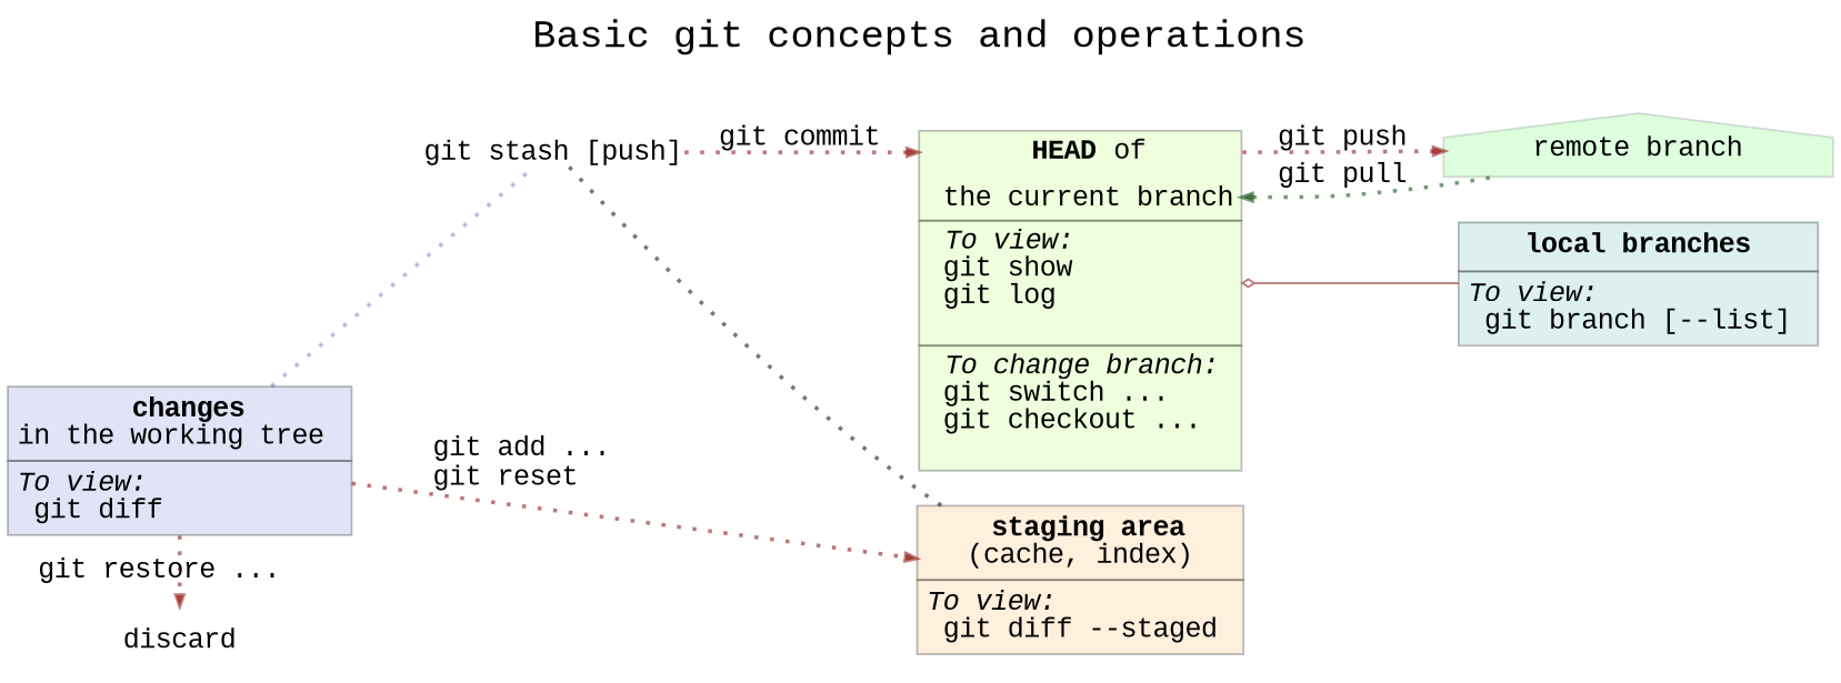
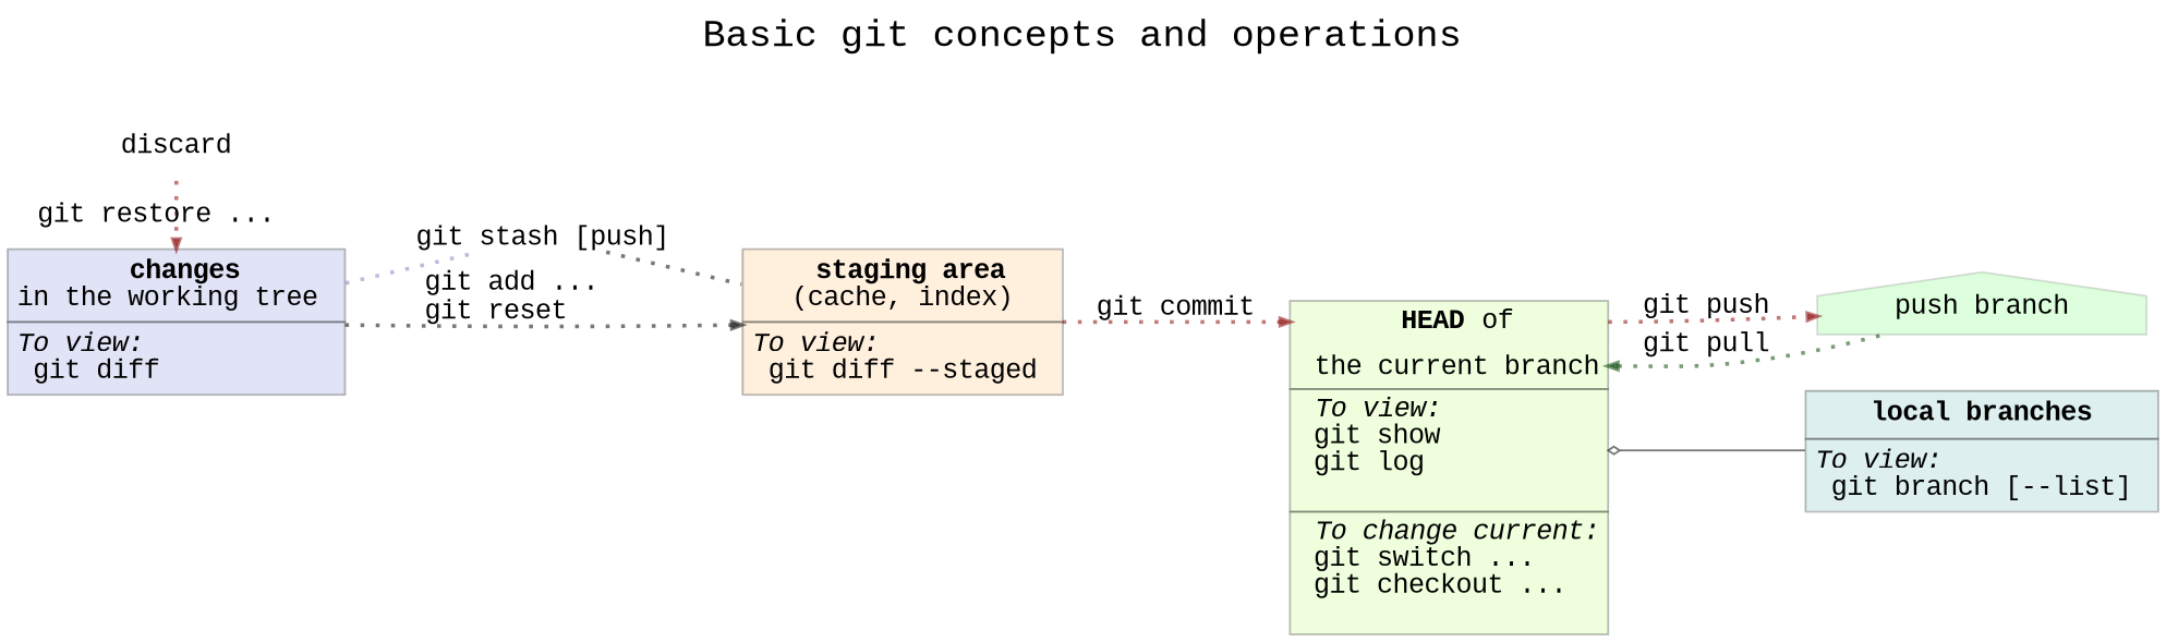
  digraph {
    fontname="Liberation Mono"
    fontsize=20
    label="Basic git concepts and operations\n\n"
    labelloc=t
    newrank=true
    rankdir=LR
    node [fontname="Liberation Mono" pencolor="#00000044" shape=plain style=filled]
    edge [arrowsize=0.5 color="#88000088" fontname="Liberation Mono" labeldistance=3 labelfontcolor="#00000080" penwidth=2 style=dotted]
    n1 [color="#1430ba21" label=<<table border="0" cellborder="1" cellspacing="0" cellpadding="4"> 			<tr> <td> <b>changes</b><br/>in the working tree </td> </tr> 			<tr> <td align="left"><i>To view: </i><br align="left"/> 			git diff 			<br align="left"/></td> </tr> 		</table>>]
    n2 [color="#00008844" label="git stash [push]" style=""]
    n3 [fillcolor="#ff880022" label=<<table border="0" cellborder="1" cellspacing="0" cellpadding="4"> 			<tr> <td> <b>staging area</b><br/>(cache, index)</td> </tr> 			<tr> <td align="left"><i>To view: </i><br align="left"/> 			git diff --staged 			<br align="left"/></td> </tr> 		</table>>]
    discard [shape=plaintext style=""]
-   n5 [fillcolor="#88ff0022" label=<<table border="0" cellborder="1" cellspacing="0" cellpadding="3"> 			<tr> <td port="push" sides="ltr"> <b>HEAD </b>of</td> </tr> 			<tr> <td port="pull" sides="lbr"> the current branch</td> </tr> 			<tr> <td port="switch" align="left"> 				<i>To view:</i> 				<br align="left"/> 				git show<br align="left"/> 				git log 				<br align="left"/> 			</td> </tr> 			<tr> <td align="left"> 				<i>To change branch:</i><br align="left"/> 				git switch ... 				<br align="left"/> 				git checkout ... 				<br align="left"/> 			</td> </tr> 		</table>>]
-   n6 [color="#00000022" fillcolor="#00ff0022" label="remote branch" shape=house]
+   n5 [fillcolor="#88ff0022" label=<<table border="0" cellborder="1" cellspacing="0" cellpadding="3"> 			<tr> <td port="push" sides="ltr"> <b>HEAD </b>of</td> </tr> 			<tr> <td port="pull" sides="lbr"> the current branch</td> </tr> 			<tr> <td port="switch" align="left"> 				<i>To view:</i> 				<br align="left"/> 				git show<br align="left"/> 				git log 				<br align="left"/> 			</td> </tr> 			<tr> <td align="left"> 				<i>To change current:</i><br align="left"/> 				git switch ... 				<br align="left"/> 				git checkout ... 				<br align="left"/> 			</td> </tr> 		</table>>]
+   n6 [color="#00000022" fillcolor="#00ff0022" label="push branch" shape=house]
    n7 [fillcolor="#00888822" label=<<table border="0" cellborder="1" cellspacing="0" cellpadding="4"> 			<tr> <td> <b>local branches</b> </td> </tr> 			<tr> <td align="left"><i>To view:</i><br align="left"/> 			git branch [--list] 			<br align="left"/></td> </tr> 			</table>>]
    subgraph sub_1 {
      n1
      n2
      n3
    }
    subgraph sub_2 {
      rank=same
      n1
      discard
    }
    n1 -> n2 [arrowhead=none color="#00008844"]
-   n1 -> n3 [label="git add ...    \ngit reset      "]
-   n1 -> discard [label="git restore ..."]
+   n1 -> n3 [color="#00000088" label="git add ...    \ngit reset      "]
+   discard -> n1 [label="git restore ..."]
    n2 -> n3 [arrowhead=none color="#00000088"]
-   n2 -> n5 [headport=push label="git commit" weight=1000]
+   n3 -> n5 [headport=push label="git commit" weight=1000]
    n5 -> n6 [label="git push" tailport=push]
    n5 -> n6 [color="#00440088" dir=back label="git pull" tailport=pull]
-   n5 -> n7 [arrowhead=none arrowtail=odiamond dir=back penwidth=1 tailport=switch style=""]
+   n5 -> n7 [arrowhead=none arrowtail=odiamond color="#00000088" dir=back penwidth=1 tailport=switch style=""]
  }
